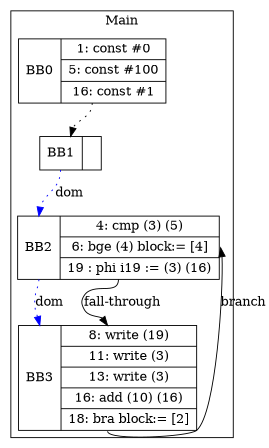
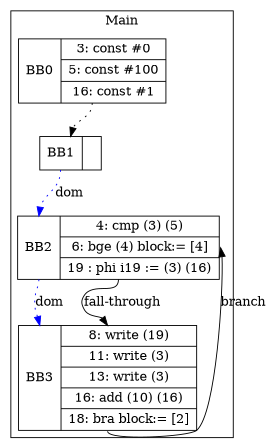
  digraph {
    node [shape=record]
    edge [headport=n style=dotted tailport=s]
-   n1 [label="<b>BB0|{1: const #0|5: const #100|16: const #1}"]
+   n1 [label="<b>BB0|{3: const #0|5: const #100|16: const #1}"]
    n2 [label="<b>BB1|}"]
    n3 [label="<b>BB2|{4: cmp (3) (5)|6: bge (4) block:= [4]|19 : phi i19 := (3) (16)}"]
    n4 [label="<b>BB3|{8: write (19)|11: write (3)|13: write (3)|16: add (10) (16)|18: bra block:= [2]}"]
    subgraph cluster_1 {
      label=Main
      n1
      n2
      n3
      n4
    }
    n1 -> n2
    n2 -> n3 [color=blue headport=b label=dom tailport=b]
    n3 -> n4 [color=blue headport=b label=dom tailport=b]
    n3 -> n4 [label="fall-through" style=""]
    n4 -> n3 [headport=e label=branch style=""]
  }
